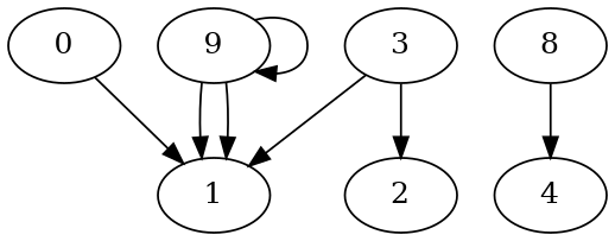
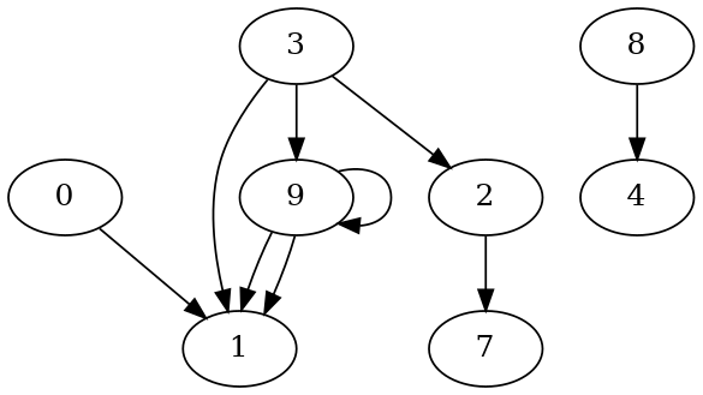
  digraph {
    0
    1
    2
+   7
    3
    n6 [label=9]
    8
    4
    0 -> 1
+   2 -> 7
    3 -> 1
    3 -> 2
+   3 -> n6
    n6 -> 1
    n6 -> 1
    n6 -> n6
    8 -> 4
  }
